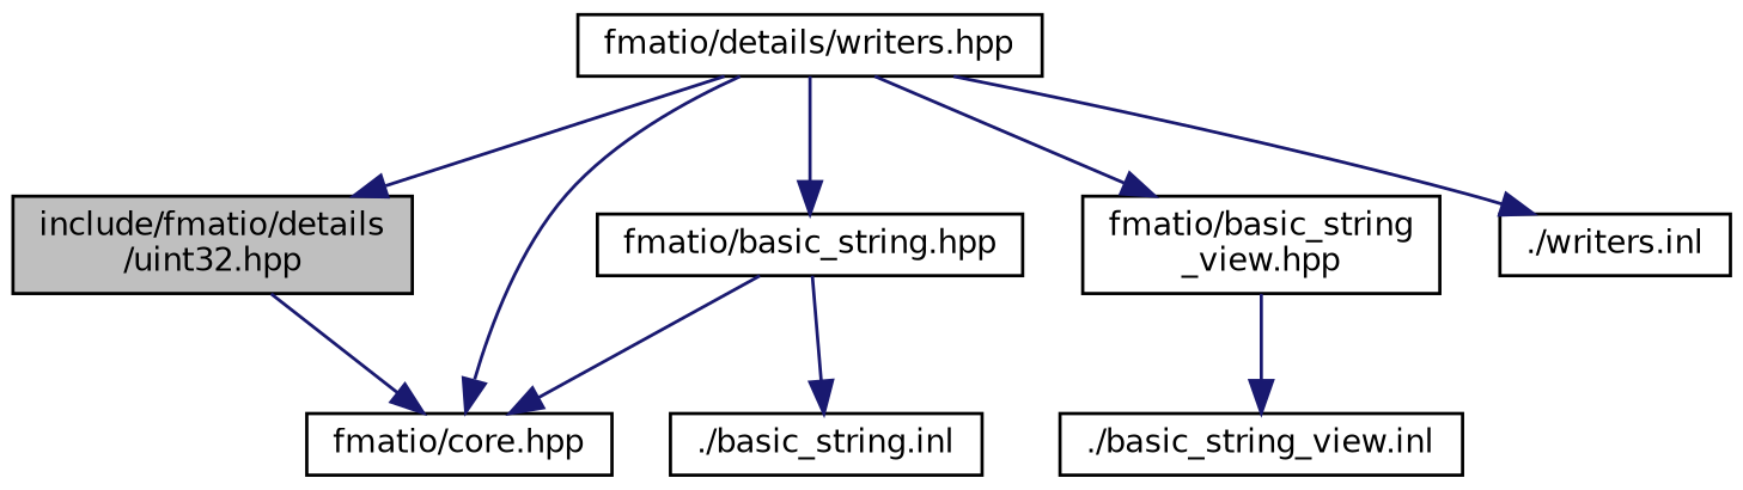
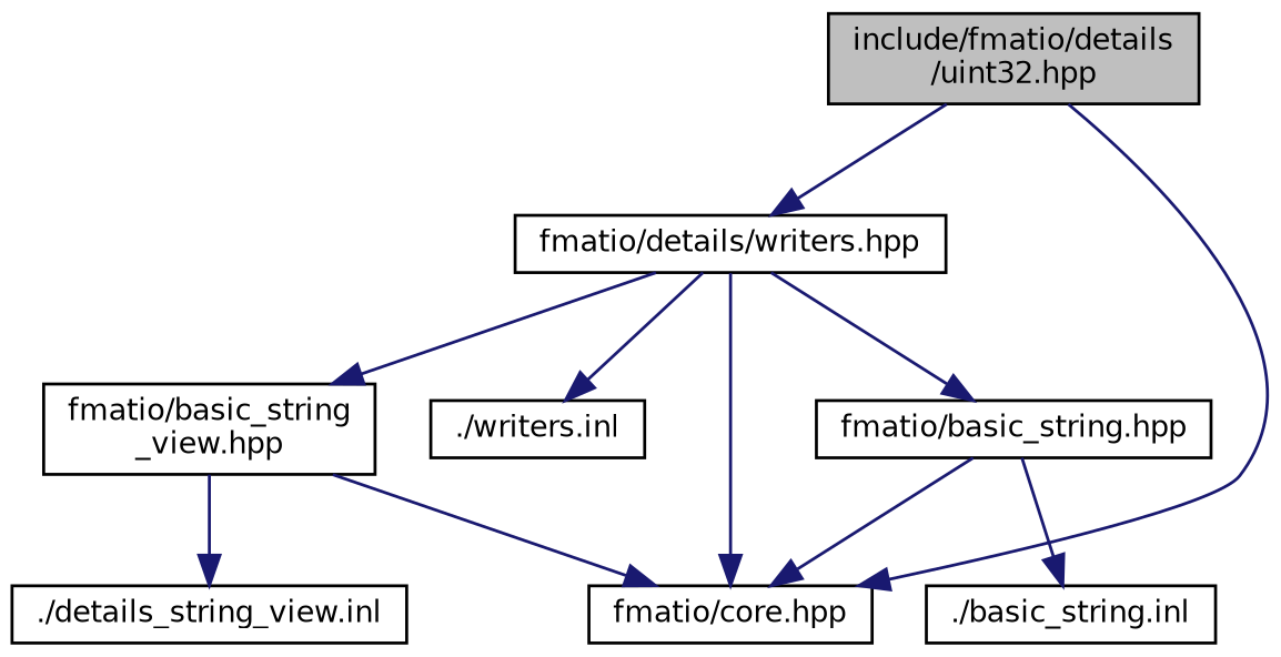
  digraph {
    node [color=black fillcolor=white fontname=Helvetica fontsize=10 shape=record style=filled]
    edge [color=midnightblue fontname=Helvetica fontsize=10 labelfontname=Helvetica labelfontsize=10 style=solid]
    n1 [fillcolor=grey75 fontcolor=black height=0.2 label="include/fmatio/details\l/uint32.hpp" width=0.4]
    n2 [height=0.2 label="fmatio/core.hpp" width=0.4]
    n3 [height=0.2 label="fmatio/details/writers.hpp" width=0.4]
    n4 [height=0.2 label="fmatio/basic_string.hpp" width=0.4]
    n5 [height=0.2 label="fmatio/basic_string\l_view.hpp" width=0.4]
    n6 [height=0.2 label="./writers.inl" width=0.4]
    n7 [height=0.2 label="./basic_string.inl" width=0.4]
-   n8 [height=0.2 label="./basic_string_view.inl" width=0.4]
+   n8 [height=0.2 label="./details_string_view.inl" width=0.4]
    n1 -> n2
-   n3 -> n1
+   n1 -> n3
    n3 -> n2
    n3 -> n4
    n3 -> n5
    n3 -> n6
    n4 -> n2
    n4 -> n7
+   n5 -> n2
    n5 -> n8
  }
